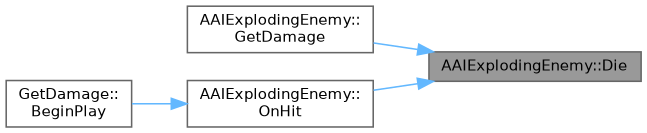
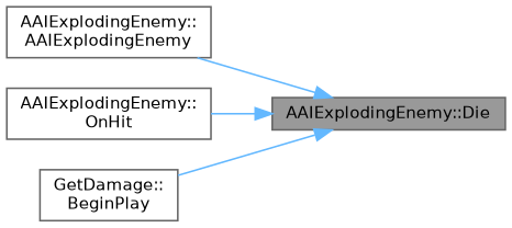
  digraph {
    rankdir=RL
    node [color=grey40 fillcolor=white fontname=Helvetica fontsize=10 shape=box style=filled]
    edge [color=steelblue1 dir=back fontname=Helvetica fontsize=10 labelfontname=Helvetica labelfontsize=10 style=solid]
    n1 [color=gray40 fillcolor=grey60 fontcolor=black height=0.2 label="AAIExplodingEnemy::Die" width=0.4]
-   n2 [height=0.2 label="AAIExplodingEnemy::\lGetDamage" width=0.4]
+   n2 [height=0.2 label="AAIExplodingEnemy::\lAAIExplodingEnemy" width=0.4]
    n3 [height=0.2 label="AAIExplodingEnemy::\lOnHit" width=0.4]
    n4 [height=0.2 label="GetDamage::\lBeginPlay" width=0.4]
    n1 -> n2
    n1 -> n3
-   n3 -> n4
+   n1 -> n4
  }
